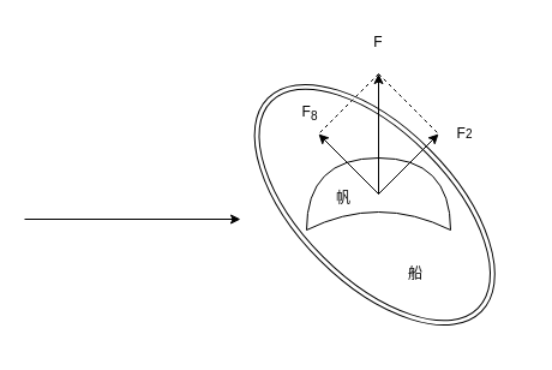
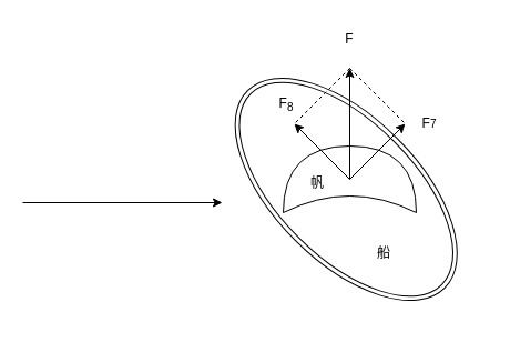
  <mxCell id="0" />
  <mxCell id="1" parent="0" />
  <mxCell id="2" value="" style="ellipse;shape=doubleEllipse;whiteSpace=wrap;html=1;rotation=45;" vertex="1" parent="1"><mxGeometry x="186" y="105" width="251.45" height="130" as="geometry" /></mxCell>
  <mxCell id="3" value="" style="shape=xor;whiteSpace=wrap;html=1;rotation=-90;" vertex="1" parent="1"><mxGeometry x="285" y="101" width="60" height="120" as="geometry" /></mxCell>
  <mxCell id="4" value="" style="endArrow=classic;html=1;rounded=0;" edge="1" parent="1"><mxGeometry width="50" height="50" relative="1" as="geometry"><mxPoint x="20" y="182" as="sourcePoint" /><mxPoint x="200" y="182" as="targetPoint" /></mxGeometry></mxCell>
  <mxCell id="5" value="" style="endArrow=classic;html=1;rounded=0;" edge="1" parent="1"><mxGeometry width="50" height="50" relative="1" as="geometry"><mxPoint x="315" y="161" as="sourcePoint" /><mxPoint x="315" y="61" as="targetPoint" /></mxGeometry></mxCell>
  <mxCell id="6" value="F" style="text;html=1;align=center;verticalAlign=middle;whiteSpace=wrap;rounded=0;" vertex="1" parent="1"><mxGeometry x="285" y="20" width="60" height="30" as="geometry" /></mxCell>
  <mxCell id="7" value="" style="endArrow=classic;html=1;rounded=0;" edge="1" parent="1"><mxGeometry width="50" height="50" relative="1" as="geometry"><mxPoint x="315" y="161" as="sourcePoint" /><mxPoint x="265" y="111" as="targetPoint" /></mxGeometry></mxCell>
  <mxCell id="8" value="" style="endArrow=classic;html=1;rounded=0;" edge="1" parent="1"><mxGeometry width="50" height="50" relative="1" as="geometry"><mxPoint x="315" y="161" as="sourcePoint" /><mxPoint x="365" y="111" as="targetPoint" /></mxGeometry></mxCell>
  <mxCell id="9" value="" style="endArrow=none;dashed=1;html=1;rounded=0;" edge="1" parent="1"><mxGeometry width="50" height="50" relative="1" as="geometry"><mxPoint x="315" y="61" as="sourcePoint" /><mxPoint x="265" y="111" as="targetPoint" /></mxGeometry></mxCell>
  <mxCell id="10" value="" style="endArrow=none;dashed=1;html=1;rounded=0;" edge="1" parent="1"><mxGeometry width="50" height="50" relative="1" as="geometry"><mxPoint x="315" y="61" as="sourcePoint" /><mxPoint x="365" y="111" as="targetPoint" /></mxGeometry></mxCell>
  <mxCell id="11" value="F&lt;sub&gt;8&lt;/sub&gt;" style="text;html=1;align=center;verticalAlign=middle;whiteSpace=wrap;rounded=0;" vertex="1" parent="1"><mxGeometry x="228" y="79" width="60" height="30" as="geometry" /></mxCell>
- <mxCell id="12" value="F&lt;span style=&quot;font-size: 10px;&quot;&gt;2&lt;/span&gt;" style="text;html=1;align=center;verticalAlign=middle;whiteSpace=wrap;rounded=0;" vertex="1" parent="1"><mxGeometry x="357" y="96" width="60" height="30" as="geometry" /></mxCell>
+ <mxCell id="12" value="F&lt;span style=&quot;font-size: 10px;&quot;&gt;7&lt;/span&gt;" style="text;html=1;align=center;verticalAlign=middle;whiteSpace=wrap;rounded=0;" vertex="1" parent="1"><mxGeometry x="357" y="96" width="60" height="30" as="geometry" /></mxCell>
  <mxCell id="13" value="帆" style="text;html=1;align=center;verticalAlign=middle;whiteSpace=wrap;rounded=0;" vertex="1" parent="1"><mxGeometry x="256" y="150" width="60" height="30" as="geometry" /></mxCell>
  <mxCell id="14" value="船" style="text;html=1;align=center;verticalAlign=middle;whiteSpace=wrap;rounded=0;" vertex="1" parent="1"><mxGeometry x="316" y="213" width="60" height="30" as="geometry" /></mxCell>
